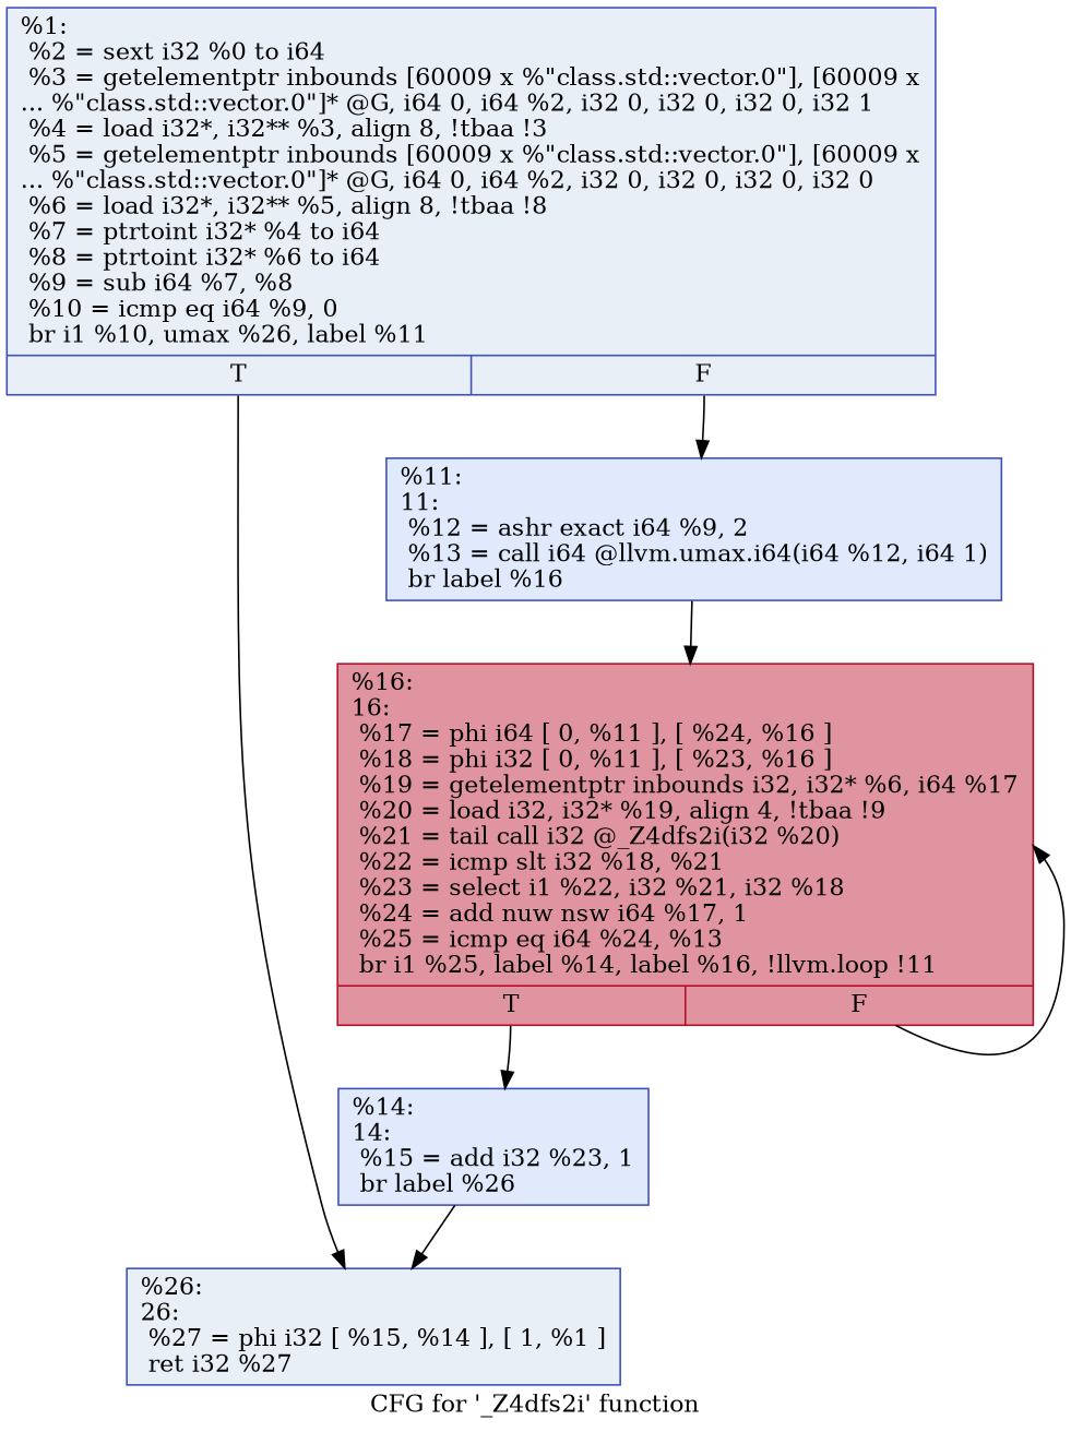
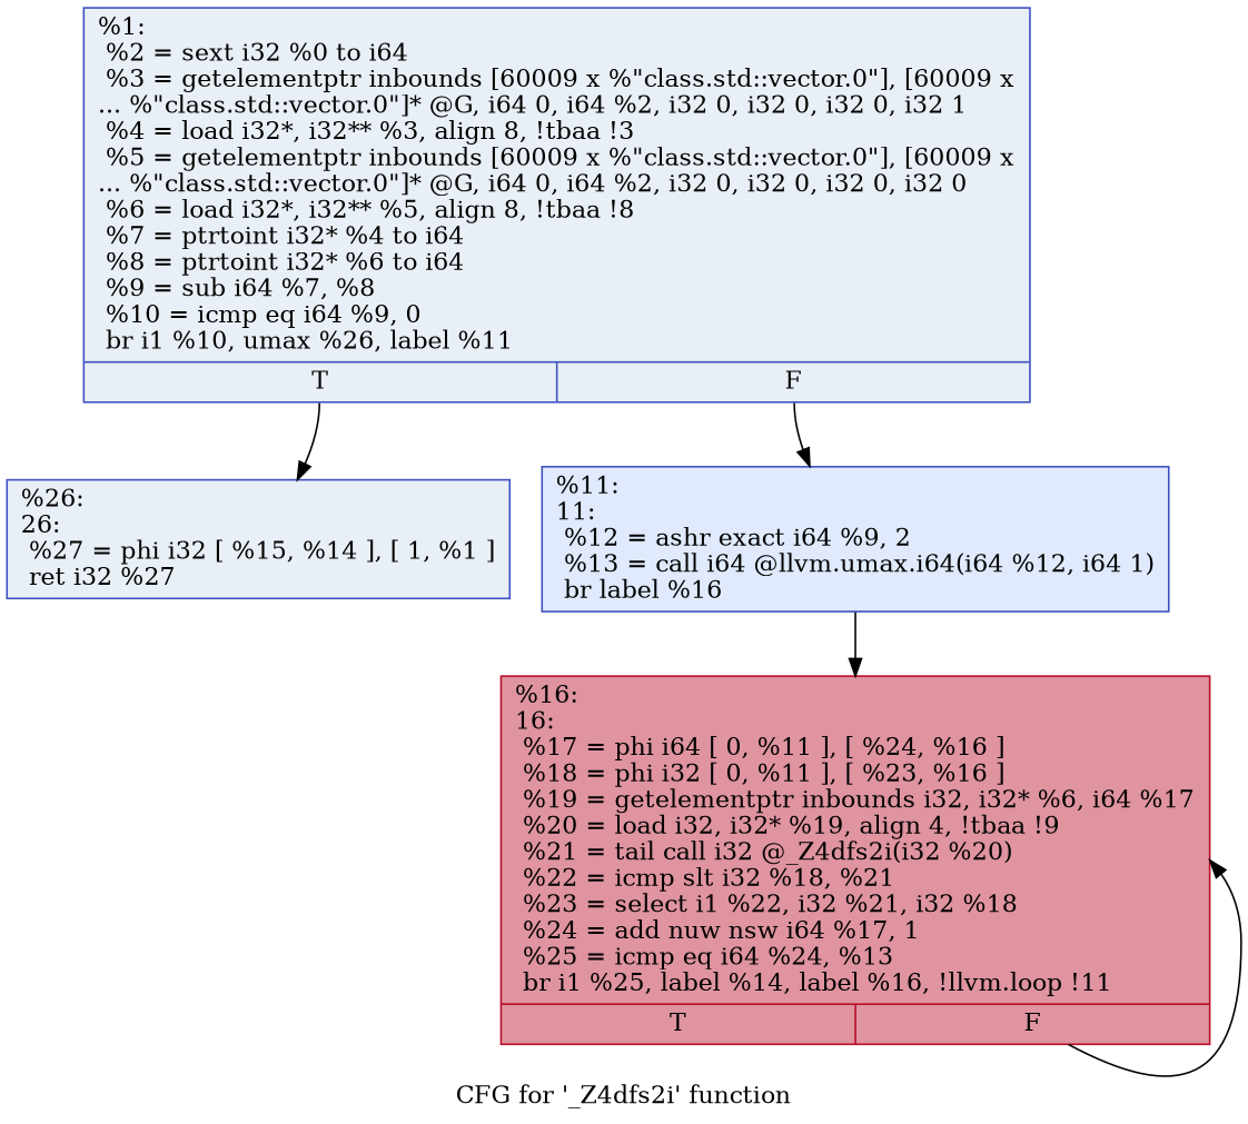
  digraph {
    label="CFG for '_Z4dfs2i' function"
    node [color="#3d50c3ff" fillcolor="#cedaeb70" shape=record style=filled]
    n1 [label="{%1:\l  %2 = sext i32 %0 to i64\l  %3 = getelementptr inbounds [60009 x %\"class.std::vector.0\"], [60009 x\l... %\"class.std::vector.0\"]* @G, i64 0, i64 %2, i32 0, i32 0, i32 0, i32 1\l  %4 = load i32*, i32** %3, align 8, !tbaa !3\l  %5 = getelementptr inbounds [60009 x %\"class.std::vector.0\"], [60009 x\l... %\"class.std::vector.0\"]* @G, i64 0, i64 %2, i32 0, i32 0, i32 0, i32 0\l  %6 = load i32*, i32** %5, align 8, !tbaa !8\l  %7 = ptrtoint i32* %4 to i64\l  %8 = ptrtoint i32* %6 to i64\l  %9 = sub i64 %7, %8\l  %10 = icmp eq i64 %9, 0\l  br i1 %10, umax %26, label %11\l|{<s0>T|<s1>F}}"]
    n2 [label="{%26:\l26:                                               \l  %27 = phi i32 [ %15, %14 ], [ 1, %1 ]\l  ret i32 %27\l}"]
    n3 [fillcolor="#b9d0f970" label="{%11:\l11:                                               \l  %12 = ashr exact i64 %9, 2\l  %13 = call i64 @llvm.umax.i64(i64 %12, i64 1)\l  br label %16\l}"]
    n4 [color="#b70d28ff" fillcolor="#b70d2870" label="{%16:\l16:                                               \l  %17 = phi i64 [ 0, %11 ], [ %24, %16 ]\l  %18 = phi i32 [ 0, %11 ], [ %23, %16 ]\l  %19 = getelementptr inbounds i32, i32* %6, i64 %17\l  %20 = load i32, i32* %19, align 4, !tbaa !9\l  %21 = tail call i32 @_Z4dfs2i(i32 %20)\l  %22 = icmp slt i32 %18, %21\l  %23 = select i1 %22, i32 %21, i32 %18\l  %24 = add nuw nsw i64 %17, 1\l  %25 = icmp eq i64 %24, %13\l  br i1 %25, label %14, label %16, !llvm.loop !11\l|{<s0>T|<s1>F}}"]
-   n5 [fillcolor="#b9d0f970" label="{%14:\l14:                                               \l  %15 = add i32 %23, 1\l  br label %26\l}"]
    n1 -> n2 [tailport=s0]
    n1 -> n3 [tailport=s1]
    n3 -> n4
    n4 -> n4 [tailport=s1]
-   n4 -> n5 [tailport=s0]
-   n5 -> n2
  }
